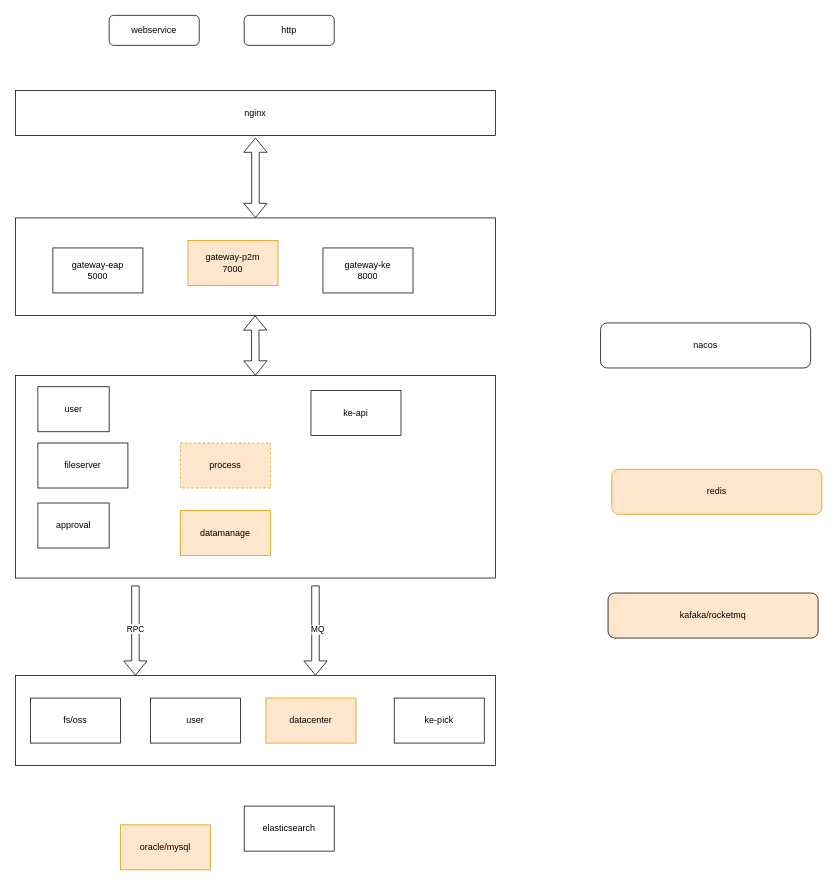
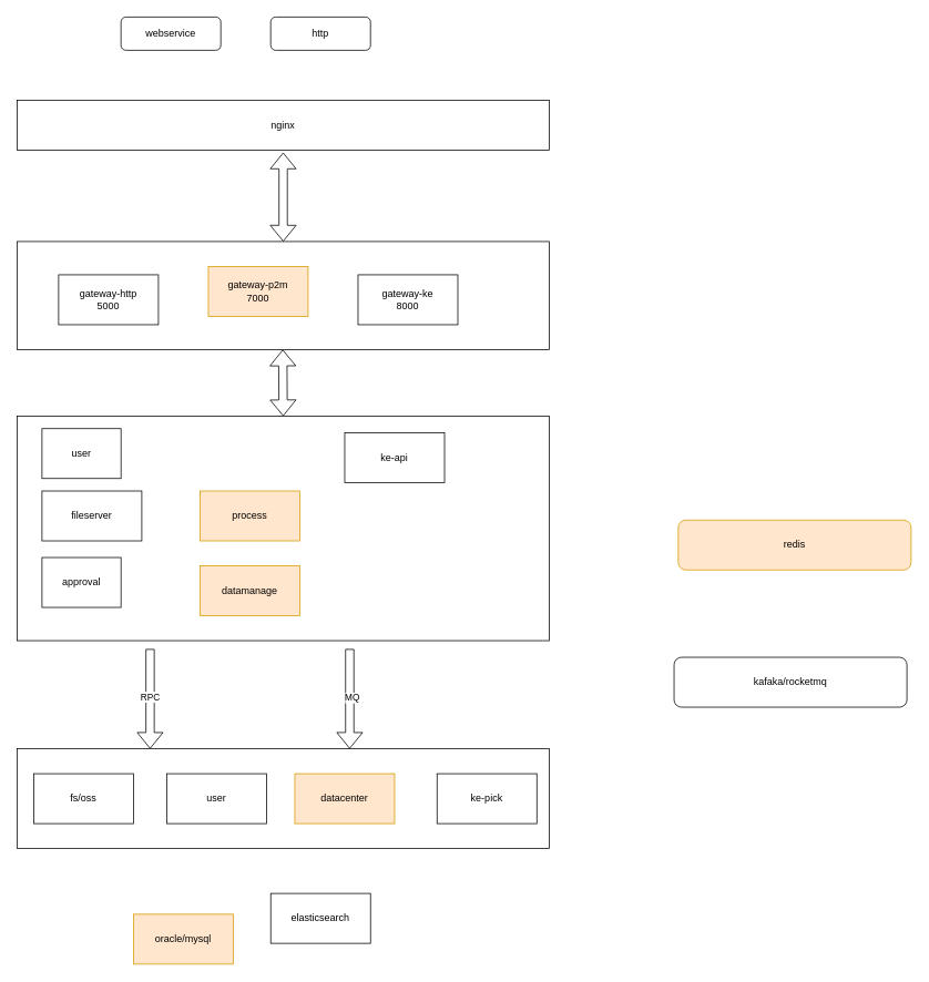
  <mxCell id="0" />
  <mxCell id="1" parent="0" />
  <mxCell id="2" value="" style="rounded=0;whiteSpace=wrap;html=1;" parent="1" vertex="1"><mxGeometry x="20" y="290" width="640" height="130" as="geometry" /></mxCell>
  <mxCell id="3" value="http" style="rounded=1;whiteSpace=wrap;html=1;fontSize=12;glass=0;strokeWidth=1;shadow=0;" parent="1" vertex="1"><mxGeometry x="325" y="20" width="120" height="40" as="geometry" /></mxCell>
  <mxCell id="4" value="nginx" style="rounded=0;whiteSpace=wrap;html=1;" parent="1" vertex="1"><mxGeometry x="20" y="120" width="640" height="60" as="geometry" /></mxCell>
  <mxCell id="5" value="gateway-p2m&lt;div&gt;7000&lt;/div&gt;" style="rounded=0;whiteSpace=wrap;html=1;fillColor=#ffe6cc;strokeColor=#d79b00;" parent="1" vertex="1"><mxGeometry x="250" y="320" width="120" height="60" as="geometry" /></mxCell>
- <mxCell id="6" value="gateway-eap&lt;div&gt;5000&lt;/div&gt;" style="rounded=0;whiteSpace=wrap;html=1;" parent="1" vertex="1"><mxGeometry x="70" y="330" width="120" height="60" as="geometry" /></mxCell>
+ <mxCell id="6" value="gateway-http&lt;div&gt;5000&lt;/div&gt;" style="rounded=0;whiteSpace=wrap;html=1;" parent="1" vertex="1"><mxGeometry x="70" y="330" width="120" height="60" as="geometry" /></mxCell>
  <mxCell id="7" value="gateway-ke&lt;div&gt;8000&lt;/div&gt;" style="rounded=0;whiteSpace=wrap;html=1;" parent="1" vertex="1"><mxGeometry x="430" y="330" width="120" height="60" as="geometry" /></mxCell>
- <mxCell id="8" value="nacos" style="rounded=1;whiteSpace=wrap;html=1;" parent="1" vertex="1"><mxGeometry x="800" y="430" width="280" height="60" as="geometry" /></mxCell>
  <mxCell id="9" value="webservice" style="rounded=1;whiteSpace=wrap;html=1;fontSize=12;glass=0;strokeWidth=1;shadow=0;" parent="1" vertex="1"><mxGeometry x="145" y="20" width="120" height="40" as="geometry" /></mxCell>
  <mxCell id="10" value="" style="rounded=0;whiteSpace=wrap;html=1;" parent="1" vertex="1"><mxGeometry x="20" y="900" width="640" height="120" as="geometry" /></mxCell>
  <mxCell id="11" value="fs/oss" style="rounded=0;whiteSpace=wrap;html=1;" parent="1" vertex="1"><mxGeometry x="40" y="930" width="120" height="60" as="geometry" /></mxCell>
  <mxCell id="12" value="datacenter" style="rounded=0;whiteSpace=wrap;html=1;fillColor=#ffe6cc;strokeColor=#d79b00;" parent="1" vertex="1"><mxGeometry x="354" y="930" width="120" height="60" as="geometry" /></mxCell>
  <mxCell id="13" value="user" style="rounded=0;whiteSpace=wrap;html=1;" parent="1" vertex="1"><mxGeometry x="200" y="930" width="120" height="60" as="geometry" /></mxCell>
  <mxCell id="14" value="ke-pick" style="rounded=0;whiteSpace=wrap;html=1;" parent="1" vertex="1"><mxGeometry x="525" y="930" width="120" height="60" as="geometry" /></mxCell>
  <mxCell id="15" value="oracle/mysql" style="rounded=0;whiteSpace=wrap;html=1;fillColor=#ffe6cc;strokeColor=#d79b00;" parent="1" vertex="1"><mxGeometry x="160" y="1099" width="120" height="60" as="geometry" /></mxCell>
  <mxCell id="16" value="elasticsearch" style="rounded=0;whiteSpace=wrap;html=1;" parent="1" vertex="1"><mxGeometry x="325" y="1074" width="120" height="60" as="geometry" /></mxCell>
  <mxCell id="17" value="" style="shape=flexArrow;endArrow=classic;html=1;rounded=0;entryX=0.25;entryY=0;entryDx=0;entryDy=0;" parent="1" target="10" edge="1"><mxGeometry width="50" height="50" relative="1" as="geometry"><mxPoint x="180" y="780" as="sourcePoint" /><mxPoint x="160" y="770" as="targetPoint" /></mxGeometry></mxCell>
  <mxCell id="18" value="RPC" style="edgeLabel;html=1;align=center;verticalAlign=middle;resizable=0;points=[];" parent="17" vertex="1" connectable="0"><mxGeometry x="-0.057" y="-1" relative="1" as="geometry"><mxPoint as="offset" /></mxGeometry></mxCell>
  <mxCell id="19" value="" style="shape=flexArrow;endArrow=classic;html=1;rounded=0;entryX=0.25;entryY=0;entryDx=0;entryDy=0;" parent="1" edge="1"><mxGeometry width="50" height="50" relative="1" as="geometry"><mxPoint x="420" y="780" as="sourcePoint" /><mxPoint x="420" y="900" as="targetPoint" /></mxGeometry></mxCell>
  <mxCell id="20" value="MQ" style="edgeLabel;html=1;align=center;verticalAlign=middle;resizable=0;points=[];" parent="19" vertex="1" connectable="0"><mxGeometry x="-0.033" y="2" relative="1" as="geometry"><mxPoint as="offset" /></mxGeometry></mxCell>
  <mxCell id="21" value="" style="rounded=0;whiteSpace=wrap;html=1;" parent="1" vertex="1"><mxGeometry x="20" y="500" width="640" height="270" as="geometry" /></mxCell>
  <mxCell id="22" value="user" style="rounded=0;whiteSpace=wrap;html=1;" parent="1" vertex="1"><mxGeometry x="50" y="515" width="95" height="60" as="geometry" /></mxCell>
  <mxCell id="23" value="fileserver" style="rounded=0;whiteSpace=wrap;html=1;" parent="1" vertex="1"><mxGeometry x="50" y="590" width="120" height="60" as="geometry" /></mxCell>
  <mxCell id="24" value="approval" style="rounded=0;whiteSpace=wrap;html=1;" parent="1" vertex="1"><mxGeometry x="50" y="670" width="95" height="60" as="geometry" /></mxCell>
- <mxCell id="25" value="process" style="rounded=0;whiteSpace=wrap;html=1;fillColor=#ffe6cc;strokeColor=#d79b00;dashed=1;" parent="1" vertex="1"><mxGeometry x="240" y="590" width="120" height="60" as="geometry" /></mxCell>
+ <mxCell id="25" value="process" style="rounded=0;whiteSpace=wrap;html=1;fillColor=#ffe6cc;strokeColor=#d79b00;" parent="1" vertex="1"><mxGeometry x="240" y="590" width="120" height="60" as="geometry" /></mxCell>
  <mxCell id="26" value="datamanage" style="rounded=0;whiteSpace=wrap;html=1;fillColor=#ffe6cc;strokeColor=#d79b00;" parent="1" vertex="1"><mxGeometry x="240" y="680" width="120" height="60" as="geometry" /></mxCell>
  <mxCell id="27" value="ke-api" style="rounded=0;whiteSpace=wrap;html=1;" parent="1" vertex="1"><mxGeometry x="414" y="520" width="120" height="60" as="geometry" /></mxCell>
- <mxCell id="28" value="kafaka/rocketmq" style="rounded=1;whiteSpace=wrap;html=1;fillColor=#ffe6cc;" parent="1" vertex="1"><mxGeometry x="810" y="790" width="280" height="60" as="geometry" /></mxCell>
+ <mxCell id="28" value="kafaka/rocketmq" style="rounded=1;whiteSpace=wrap;html=1;" parent="1" vertex="1"><mxGeometry x="810" y="790" width="280" height="60" as="geometry" /></mxCell>
  <mxCell id="29" value="redis" style="rounded=1;whiteSpace=wrap;html=1;fillColor=#ffe6cc;strokeColor=#d79b00;" parent="1" vertex="1"><mxGeometry x="815" y="625" width="280" height="60" as="geometry" /></mxCell>
  <mxCell id="30" value="" style="shape=flexArrow;endArrow=classic;startArrow=classic;html=1;rounded=0;" edge="1" parent="1" source="2"><mxGeometry width="100" height="100" relative="1" as="geometry"><mxPoint x="270" y="300" as="sourcePoint" /><mxPoint x="340" y="183" as="targetPoint" /></mxGeometry></mxCell>
  <mxCell id="31" value="" style="shape=flexArrow;endArrow=classic;startArrow=classic;html=1;rounded=0;" edge="1" parent="1"><mxGeometry width="100" height="100" relative="1" as="geometry"><mxPoint x="340" y="500" as="sourcePoint" /><mxPoint x="339.5" y="420" as="targetPoint" /></mxGeometry></mxCell>
